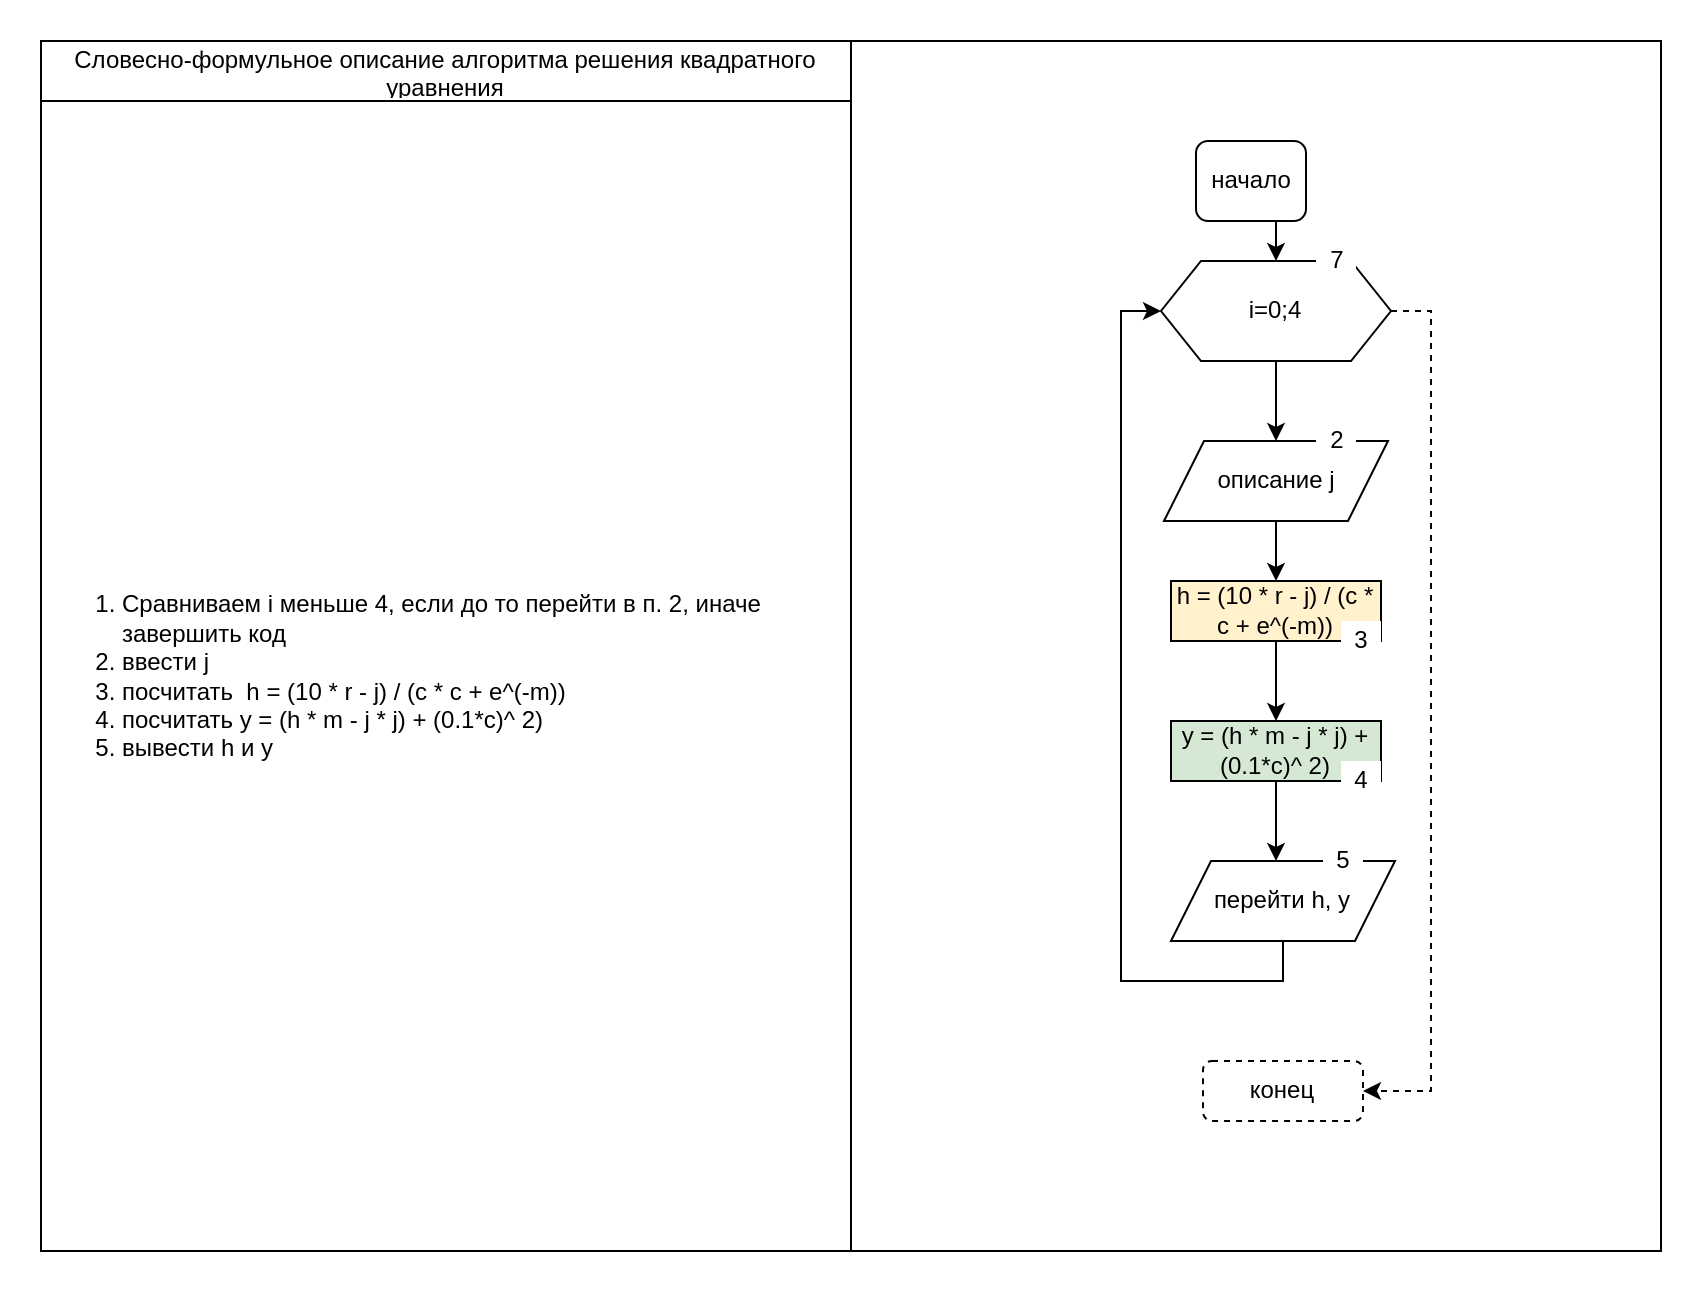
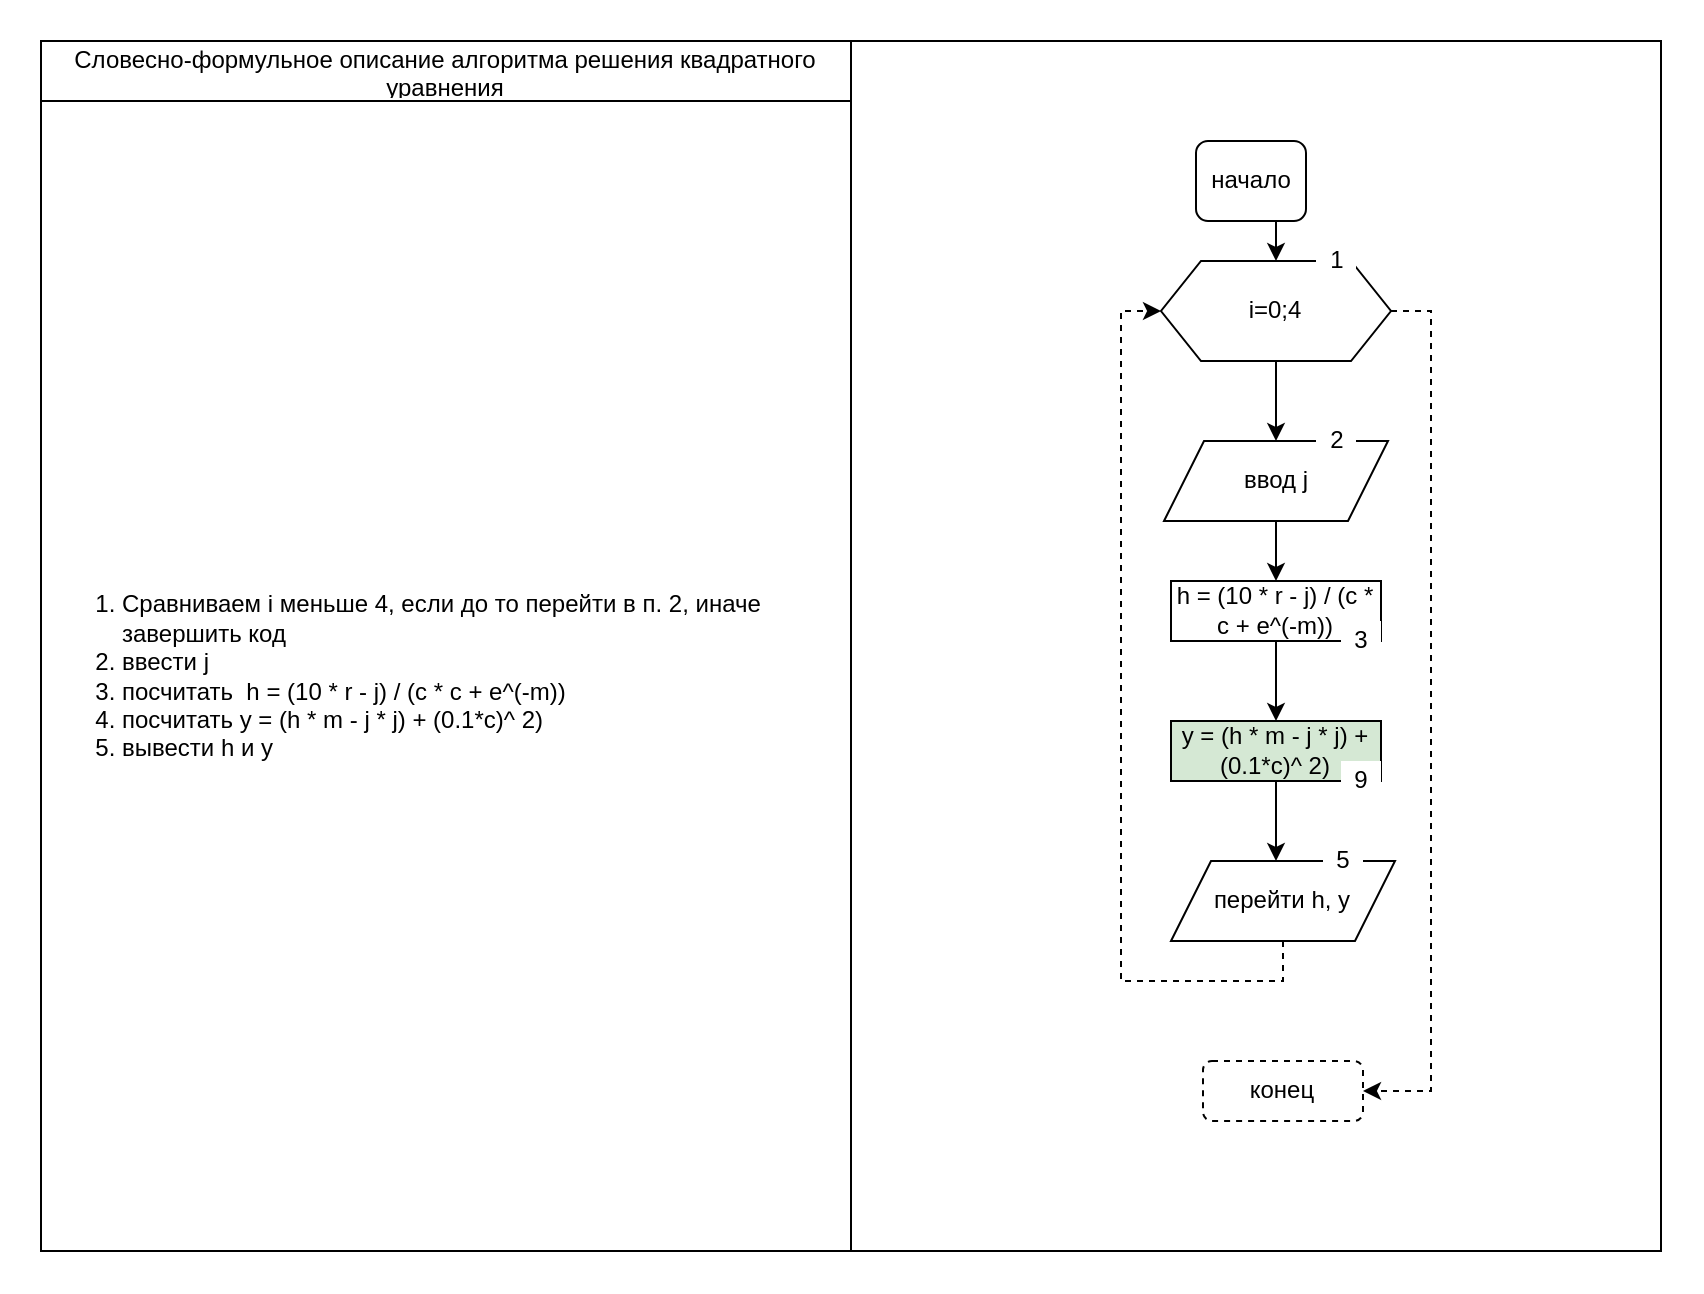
  <mxCell id="0" />
  <mxCell id="1" parent="0" />
  <mxCell id="2" value="" style="shape=table;startSize=0;container=1;collapsible=0;childLayout=tableLayout;" vertex="1" parent="1"><mxGeometry x="20" y="20" width="810" height="605" as="geometry" /></mxCell>
  <mxCell id="3" value="" style="shape=partialRectangle;collapsible=0;dropTarget=0;pointerEvents=0;fillColor=none;top=0;left=0;bottom=0;right=0;points=[[0,0.5],[1,0.5]];portConstraint=eastwest;" vertex="1" parent="2"><mxGeometry width="810" height="30" as="geometry" /></mxCell>
  <mxCell id="4" value="Словесно-формульное описание алгоритма решения квадратного уравнения" style="shape=partialRectangle;html=1;whiteSpace=wrap;connectable=0;overflow=hidden;fillColor=none;top=0;left=0;bottom=0;right=0;pointerEvents=1;" vertex="1" parent="3"><mxGeometry width="405" height="30" as="geometry"><mxRectangle width="405" height="30" as="alternateBounds" /></mxGeometry></mxCell>
  <mxCell id="5" value="" style="shape=partialRectangle;collapsible=0;dropTarget=0;pointerEvents=0;fillColor=none;top=0;left=0;bottom=0;right=0;points=[[0,0.5],[1,0.5]];portConstraint=eastwest;" vertex="1" parent="2"><mxGeometry y="30" width="810" height="575" as="geometry" /></mxCell>
  <mxCell id="6" value="&lt;div align=&quot;left&quot;&gt;&lt;ol&gt;&lt;li&gt;Сравниваем i меньше 4, если до то перейти в п. 2, иначе завершить код&lt;/li&gt;&lt;li&gt;ввести j&lt;/li&gt;&lt;li&gt;посчитать&amp;nbsp; h = (10 * r - j) / (c * c + e^(-m))&lt;/li&gt;&lt;li&gt;посчитать y = (h * m - j * j) + (0.1*c)^ 2)&lt;/li&gt;&lt;li&gt;вывести h и y&lt;br&gt;&lt;/li&gt;&lt;/ol&gt;&lt;/div&gt;" style="shape=partialRectangle;html=1;whiteSpace=wrap;connectable=0;overflow=hidden;fillColor=none;top=0;left=0;bottom=0;right=0;pointerEvents=1;" vertex="1" parent="5"><mxGeometry width="405" height="575" as="geometry"><mxRectangle width="405" height="575" as="alternateBounds" /></mxGeometry></mxCell>
  <mxCell id="7" value="" style="shape=partialRectangle;html=1;whiteSpace=wrap;connectable=0;overflow=hidden;fillColor=none;top=0;left=0;bottom=0;right=0;pointerEvents=1;" vertex="1" parent="5"><mxGeometry x="405" width="405" height="575" as="geometry"><mxRectangle width="405" height="575" as="alternateBounds" /></mxGeometry></mxCell>
  <mxCell id="8" style="edgeStyle=orthogonalEdgeStyle;rounded=0;orthogonalLoop=1;jettySize=auto;html=1;exitX=0.5;exitY=1;exitDx=0;exitDy=0;" edge="1" parent="1" source="9"><mxGeometry relative="1" as="geometry"><mxPoint x="637.5" y="130" as="targetPoint" /></mxGeometry></mxCell>
  <mxCell id="9" value="начало" style="rounded=1;whiteSpace=wrap;html=1;" vertex="1" parent="1"><mxGeometry x="597.5" y="70" width="55" height="40" as="geometry" /></mxCell>
  <mxCell id="10" style="edgeStyle=orthogonalEdgeStyle;rounded=0;orthogonalLoop=1;jettySize=auto;html=1;exitX=0.5;exitY=1;exitDx=0;exitDy=0;" edge="1" parent="1" source="12"><mxGeometry relative="1" as="geometry"><mxPoint x="637.5" y="220" as="targetPoint" /></mxGeometry></mxCell>
  <mxCell id="11" style="edgeStyle=orthogonalEdgeStyle;rounded=0;orthogonalLoop=1;jettySize=auto;html=1;exitX=1;exitY=0.5;exitDx=0;exitDy=0;entryX=1;entryY=0.5;entryDx=0;entryDy=0;dashed=1;" edge="1" parent="1" source="12" target="21"><mxGeometry relative="1" as="geometry" /></mxCell>
  <mxCell id="12" value="i=0;4" style="shape=hexagon;perimeter=hexagonPerimeter2;whiteSpace=wrap;html=1;fixedSize=1;" vertex="1" parent="1"><mxGeometry x="580" y="130" width="115" height="50" as="geometry" /></mxCell>
  <mxCell id="13" style="edgeStyle=orthogonalEdgeStyle;rounded=0;orthogonalLoop=1;jettySize=auto;html=1;exitX=0.5;exitY=1;exitDx=0;exitDy=0;" edge="1" parent="1" source="14"><mxGeometry relative="1" as="geometry"><mxPoint x="637.5" y="290" as="targetPoint" /></mxGeometry></mxCell>
- <mxCell id="14" value="описание j" style="shape=parallelogram;perimeter=parallelogramPerimeter;whiteSpace=wrap;html=1;fixedSize=1;" vertex="1" parent="1"><mxGeometry x="581.5" y="220" width="112" height="40" as="geometry" /></mxCell>
+ <mxCell id="14" value="ввод j" style="shape=parallelogram;perimeter=parallelogramPerimeter;whiteSpace=wrap;html=1;fixedSize=1;" vertex="1" parent="1"><mxGeometry x="581.5" y="220" width="112" height="40" as="geometry" /></mxCell>
  <mxCell id="15" style="edgeStyle=orthogonalEdgeStyle;rounded=0;orthogonalLoop=1;jettySize=auto;html=1;exitX=0.5;exitY=1;exitDx=0;exitDy=0;" edge="1" parent="1" source="16"><mxGeometry relative="1" as="geometry"><mxPoint x="637.5" y="360" as="targetPoint" /></mxGeometry></mxCell>
- <mxCell id="16" value="h = (10 * r - j) / (c * c + e^(-m))" style="rounded=0;whiteSpace=wrap;html=1;fillColor=#fff2cc;" vertex="1" parent="1"><mxGeometry x="585" y="290" width="105" height="30" as="geometry" /></mxCell>
+ <mxCell id="16" value="h = (10 * r - j) / (c * c + e^(-m))" style="rounded=0;whiteSpace=wrap;html=1;" vertex="1" parent="1"><mxGeometry x="585" y="290" width="105" height="30" as="geometry" /></mxCell>
  <mxCell id="17" style="edgeStyle=orthogonalEdgeStyle;rounded=0;orthogonalLoop=1;jettySize=auto;html=1;exitX=0.5;exitY=1;exitDx=0;exitDy=0;" edge="1" parent="1" source="18"><mxGeometry relative="1" as="geometry"><mxPoint x="637.5" y="430" as="targetPoint" /></mxGeometry></mxCell>
  <mxCell id="18" value="y = (h * m - j * j) + (0.1*c)^ 2)" style="rounded=0;whiteSpace=wrap;html=1;fillColor=#d5e8d4;" vertex="1" parent="1"><mxGeometry x="585" y="360" width="105" height="30" as="geometry" /></mxCell>
- <mxCell id="19" style="edgeStyle=orthogonalEdgeStyle;rounded=0;orthogonalLoop=1;jettySize=auto;html=1;exitX=0.5;exitY=1;exitDx=0;exitDy=0;entryX=0;entryY=0.5;entryDx=0;entryDy=0;" edge="1" parent="1" source="20" target="12"><mxGeometry relative="1" as="geometry" /></mxCell>
+ <mxCell id="19" style="edgeStyle=orthogonalEdgeStyle;rounded=0;orthogonalLoop=1;jettySize=auto;html=1;exitX=0.5;exitY=1;exitDx=0;exitDy=0;entryX=0;entryY=0.5;entryDx=0;entryDy=0;dashed=1;" edge="1" parent="1" source="20" target="12"><mxGeometry relative="1" as="geometry" /></mxCell>
  <mxCell id="20" value="перейти h, y" style="shape=parallelogram;perimeter=parallelogramPerimeter;whiteSpace=wrap;html=1;fixedSize=1;" vertex="1" parent="1"><mxGeometry x="585" y="430" width="112" height="40" as="geometry" /></mxCell>
  <mxCell id="21" value="конец" style="rounded=1;whiteSpace=wrap;html=1;dashed=1;" vertex="1" parent="1"><mxGeometry x="601" y="530" width="80" height="30" as="geometry" /></mxCell>
- <mxCell id="22" value="7" style="text;html=1;align=center;verticalAlign=middle;resizable=0;points=[];autosize=1;strokeColor=none;fillColor=#FFFFFF;" vertex="1" parent="1"><mxGeometry x="657.5" y="120" width="20" height="20" as="geometry" /></mxCell>
+ <mxCell id="22" value="1" style="text;html=1;align=center;verticalAlign=middle;resizable=0;points=[];autosize=1;strokeColor=none;fillColor=#FFFFFF;" vertex="1" parent="1"><mxGeometry x="657.5" y="120" width="20" height="20" as="geometry" /></mxCell>
  <mxCell id="23" value="2" style="text;html=1;align=center;verticalAlign=middle;resizable=0;points=[];autosize=1;strokeColor=none;fillColor=#FFFFFF;" vertex="1" parent="1"><mxGeometry x="657.5" y="210" width="20" height="20" as="geometry" /></mxCell>
  <mxCell id="24" value="3" style="text;html=1;align=center;verticalAlign=middle;resizable=0;points=[];autosize=1;strokeColor=none;fillColor=#FFFFFF;" vertex="1" parent="1"><mxGeometry x="670" y="310" width="20" height="20" as="geometry" /></mxCell>
- <mxCell id="25" value="4" style="text;html=1;align=center;verticalAlign=middle;resizable=0;points=[];autosize=1;strokeColor=none;fillColor=#FFFFFF;" vertex="1" parent="1"><mxGeometry x="670" y="380" width="20" height="20" as="geometry" /></mxCell>
+ <mxCell id="25" value="9" style="text;html=1;align=center;verticalAlign=middle;resizable=0;points=[];autosize=1;strokeColor=none;fillColor=#FFFFFF;" vertex="1" parent="1"><mxGeometry x="670" y="380" width="20" height="20" as="geometry" /></mxCell>
  <mxCell id="26" value="5" style="text;html=1;align=center;verticalAlign=middle;resizable=0;points=[];autosize=1;strokeColor=none;fillColor=#FFFFFF;" vertex="1" parent="1"><mxGeometry x="661" y="420" width="20" height="20" as="geometry" /></mxCell>
